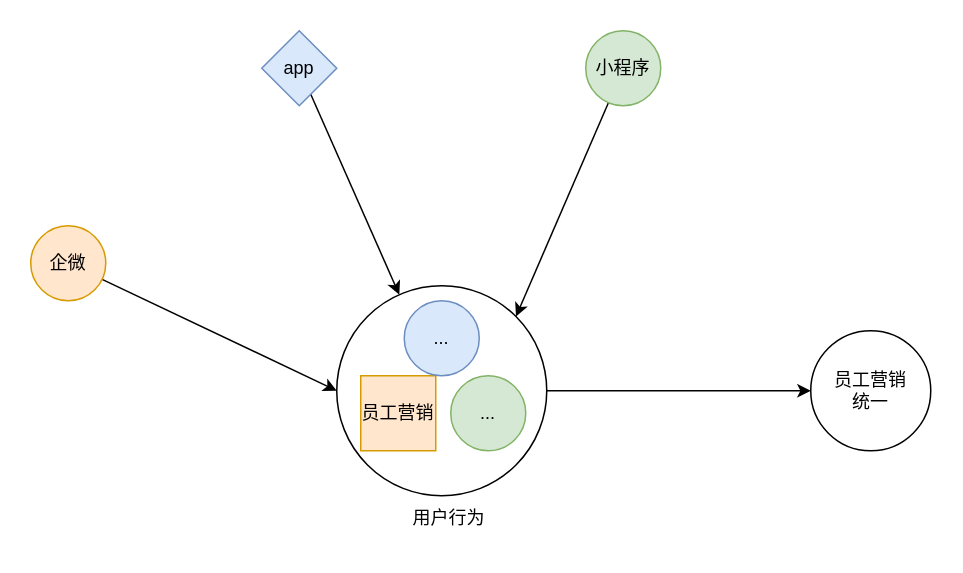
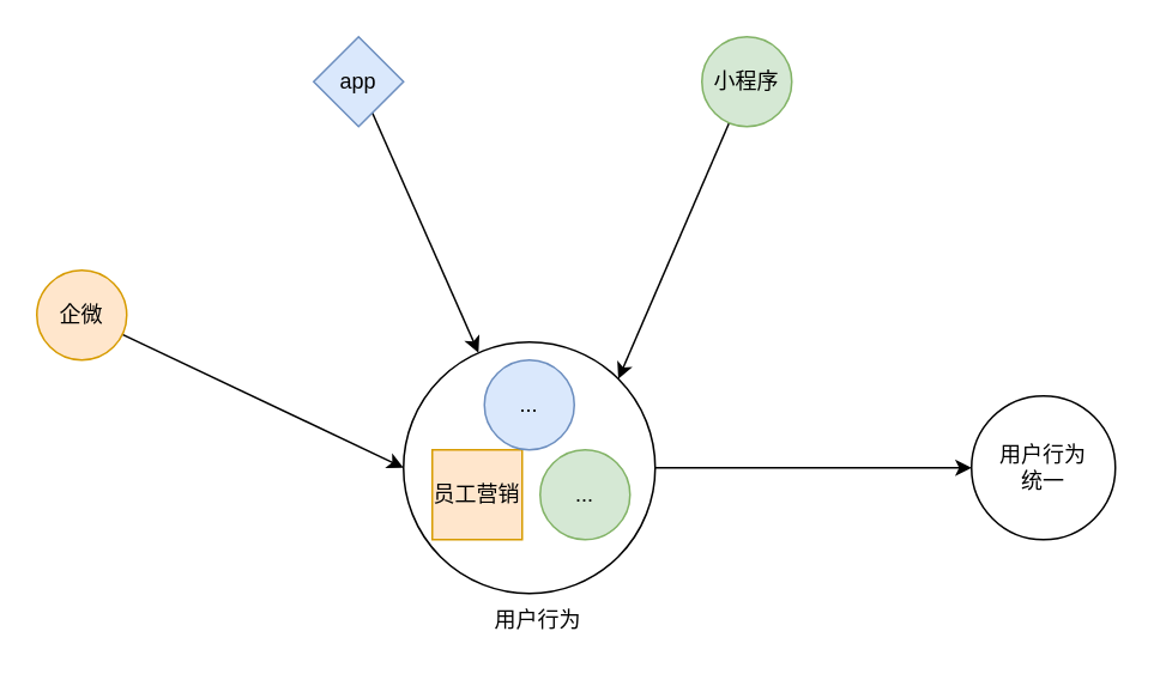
  <mxCell id="0" />
  <mxCell id="1" parent="0" />
  <mxCell id="2" style="rounded=0;orthogonalLoop=1;jettySize=auto;html=1;entryX=0;entryY=0.5;entryDx=0;entryDy=0;" edge="1" parent="1" source="3" target="9"><mxGeometry relative="1" as="geometry" /></mxCell>
  <mxCell id="3" value="企微" style="ellipse;whiteSpace=wrap;html=1;aspect=fixed;fillColor=#ffe6cc;strokeColor=#d79b00;" vertex="1" parent="1"><mxGeometry x="20" y="150" width="50" height="50" as="geometry" /></mxCell>
  <mxCell id="4" style="rounded=0;orthogonalLoop=1;jettySize=auto;html=1;" edge="1" parent="1" source="5" target="9"><mxGeometry relative="1" as="geometry" /></mxCell>
  <mxCell id="5" value="app" style="rhombus;whiteSpace=wrap;html=1;aspect=fixed;fillColor=#dae8fc;strokeColor=#6c8ebf;" vertex="1" parent="1"><mxGeometry x="174" y="20" width="50" height="50" as="geometry" /></mxCell>
  <mxCell id="6" style="rounded=0;orthogonalLoop=1;jettySize=auto;html=1;entryX=1;entryY=0;entryDx=0;entryDy=0;" edge="1" parent="1" source="7" target="9"><mxGeometry relative="1" as="geometry" /></mxCell>
  <mxCell id="7" value="小程序" style="ellipse;whiteSpace=wrap;html=1;aspect=fixed;fillColor=#d5e8d4;strokeColor=#82b366;" vertex="1" parent="1"><mxGeometry x="390" y="20" width="50" height="50" as="geometry" /></mxCell>
  <mxCell id="8" style="edgeStyle=orthogonalEdgeStyle;rounded=0;orthogonalLoop=1;jettySize=auto;html=1;" edge="1" parent="1" source="9" target="14"><mxGeometry relative="1" as="geometry"><mxPoint x="540" y="260" as="targetPoint" /></mxGeometry></mxCell>
  <mxCell id="9" value="" style="ellipse;whiteSpace=wrap;html=1;aspect=fixed;" vertex="1" parent="1"><mxGeometry x="224" y="190" width="140" height="140" as="geometry" /></mxCell>
  <mxCell id="10" value="员工营销" style="whiteSpace=wrap;html=1;aspect=fixed;fillColor=#ffe6cc;strokeColor=#d79b00;rounded=0;" vertex="1" parent="1"><mxGeometry x="240" y="250" width="50" height="50" as="geometry" /></mxCell>
  <mxCell id="11" value="用户行为" style="text;html=1;strokeColor=none;fillColor=none;align=center;verticalAlign=middle;whiteSpace=wrap;rounded=0;" vertex="1" parent="1"><mxGeometry x="269" y="330" width="60" height="30" as="geometry" /></mxCell>
  <mxCell id="12" value="..." style="ellipse;whiteSpace=wrap;html=1;aspect=fixed;fillColor=#dae8fc;strokeColor=#6c8ebf;" vertex="1" parent="1"><mxGeometry x="269" y="200" width="50" height="50" as="geometry" /></mxCell>
  <mxCell id="13" value="..." style="ellipse;whiteSpace=wrap;html=1;aspect=fixed;fillColor=#d5e8d4;strokeColor=#82b366;" vertex="1" parent="1"><mxGeometry x="300" y="250" width="50" height="50" as="geometry" /></mxCell>
- <mxCell id="14" value="员工营销&lt;br&gt;统一" style="ellipse;whiteSpace=wrap;html=1;aspect=fixed;" vertex="1" parent="1"><mxGeometry x="540" y="220" width="80" height="80" as="geometry" /></mxCell>
+ <mxCell id="14" value="用户行为&lt;br&gt;统一" style="ellipse;whiteSpace=wrap;html=1;aspect=fixed;" vertex="1" parent="1"><mxGeometry x="540" y="220" width="80" height="80" as="geometry" /></mxCell>
